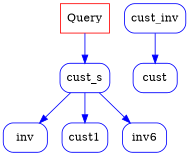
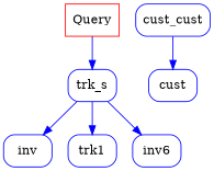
  strict digraph {
    node [color=blue shape=Mrecord]
    edge [color=blue]
    Query [color=red shape=normal]
-   trk_s [label=cust_s]
-   cust_inv
+   trk_s
+   cust_inv [label=cust_cust]
    cust
    inv
-   cust1
+   cust1 [label=trk1]
    n7 [label=inv6]
    Query -> trk_s
    trk_s -> inv
    trk_s -> cust1
    trk_s -> n7
    cust_inv -> cust
  }
